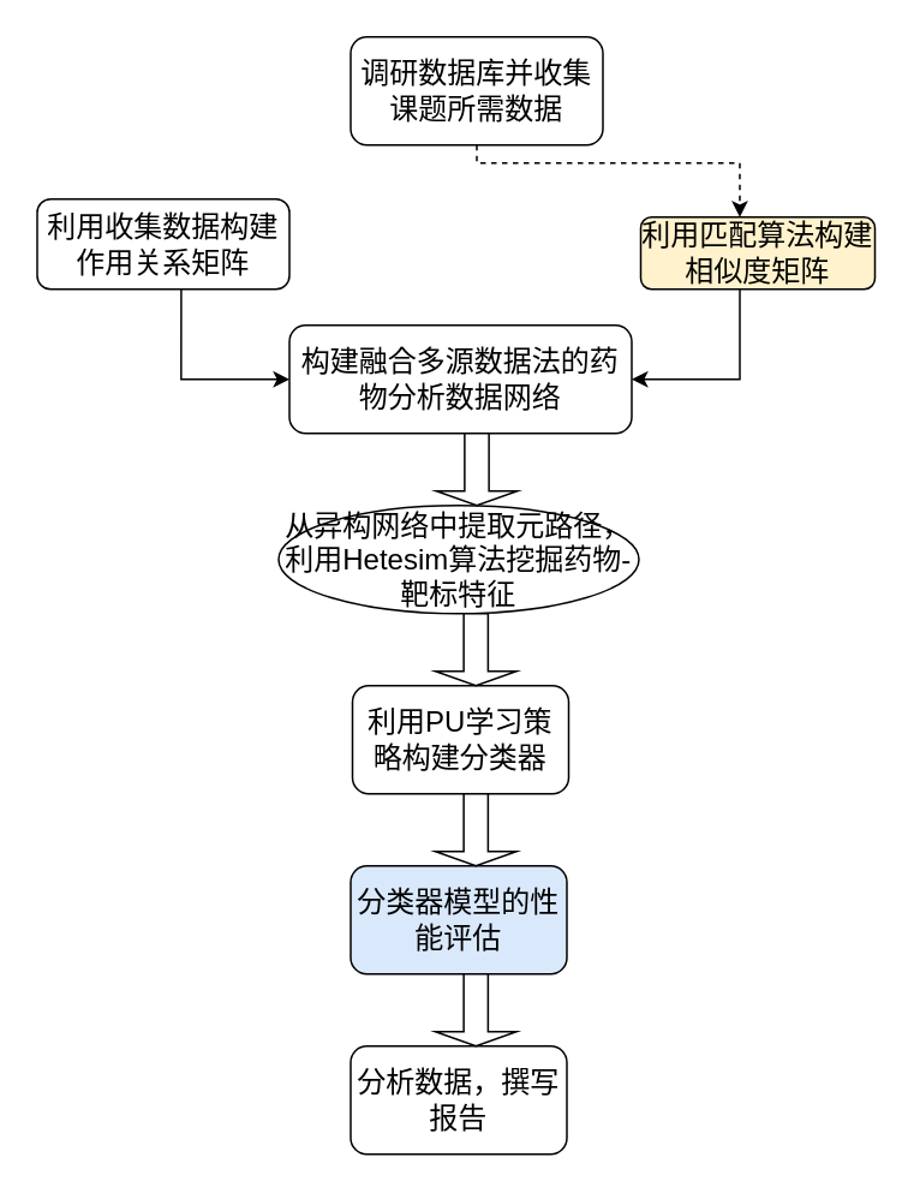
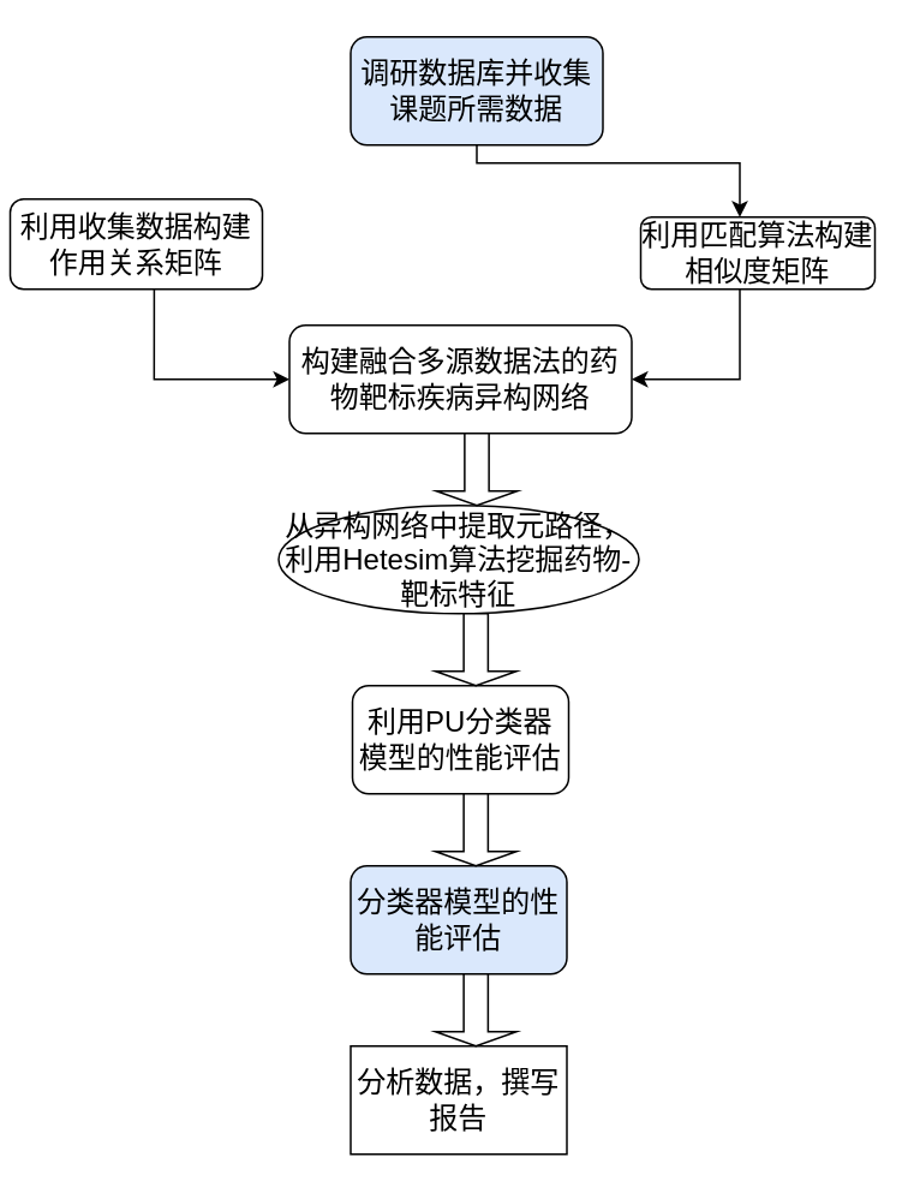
  <mxCell id="0" />
  <mxCell id="1" parent="0" />
- <mxCell id="2" style="edgeStyle=orthogonalEdgeStyle;rounded=0;orthogonalLoop=1;jettySize=auto;html=1;entryX=0.423;entryY=0;entryDx=0;entryDy=0;entryPerimeter=0;dashed=1;" edge="1" parent="1" source="3" target="7"><mxGeometry relative="1" as="geometry"><mxPoint x="410" y="107" as="targetPoint" /><Array as="points"><mxPoint x="264" y="90" /><mxPoint x="410" y="90" /></Array></mxGeometry></mxCell>
- <mxCell id="3" value="&lt;p style=&quot;margin-top: 0pt ; margin-bottom: 0pt ; margin-left: 0in ; direction: ltr ; unicode-bidi: embed ; word-break: normal&quot;&gt;&lt;span style=&quot;font-size: 12pt&quot;&gt;调研数据库并收集课题所需数据&lt;/span&gt;&lt;/p&gt;" style="rounded=1;whiteSpace=wrap;html=1;" vertex="1" parent="1"><mxGeometry x="194" y="20" width="140" height="60" as="geometry" /></mxCell>
+ <mxCell id="2" style="edgeStyle=orthogonalEdgeStyle;rounded=0;orthogonalLoop=1;jettySize=auto;html=1;entryX=0.423;entryY=0;entryDx=0;entryDy=0;entryPerimeter=0;" edge="1" parent="1" source="3" target="7"><mxGeometry relative="1" as="geometry"><mxPoint x="410" y="107" as="targetPoint" /><Array as="points"><mxPoint x="264" y="90" /><mxPoint x="410" y="90" /></Array></mxGeometry></mxCell>
+ <mxCell id="3" value="&lt;p style=&quot;margin-top: 0pt ; margin-bottom: 0pt ; margin-left: 0in ; direction: ltr ; unicode-bidi: embed ; word-break: normal&quot;&gt;&lt;span style=&quot;font-size: 12pt&quot;&gt;调研数据库并收集课题所需数据&lt;/span&gt;&lt;/p&gt;" style="rounded=1;whiteSpace=wrap;html=1;fillColor=#dae8fc;" vertex="1" parent="1"><mxGeometry x="194" y="20" width="140" height="60" as="geometry" /></mxCell>
  <mxCell id="4" style="edgeStyle=orthogonalEdgeStyle;rounded=0;orthogonalLoop=1;jettySize=auto;html=1;entryX=0;entryY=0.5;entryDx=0;entryDy=0;exitX=0.571;exitY=0.98;exitDx=0;exitDy=0;exitPerimeter=0;" edge="1" parent="1" source="5" target="8"><mxGeometry relative="1" as="geometry" /></mxCell>
- <mxCell id="5" value="&lt;p style=&quot;margin-top: 0pt ; margin-bottom: 0pt ; margin-left: 0in ; direction: ltr ; unicode-bidi: embed ; word-break: normal&quot;&gt;&lt;span style=&quot;font-size: 12pt&quot;&gt;利用收集数据构建作用关系矩阵&lt;/span&gt;&lt;/p&gt;" style="rounded=1;whiteSpace=wrap;html=1;" vertex="1" parent="1"><mxGeometry x="20" y="110" width="140" height="50" as="geometry" /></mxCell>
+ <mxCell id="5" value="&lt;p style=&quot;margin-top: 0pt ; margin-bottom: 0pt ; margin-left: 0in ; direction: ltr ; unicode-bidi: embed ; word-break: normal&quot;&gt;&lt;span style=&quot;font-size: 12pt&quot;&gt;利用收集数据构建作用关系矩阵&lt;/span&gt;&lt;/p&gt;" style="rounded=1;whiteSpace=wrap;html=1;" vertex="1" parent="1"><mxGeometry x="5" y="110" width="140" height="50" as="geometry" /></mxCell>
  <mxCell id="6" style="edgeStyle=orthogonalEdgeStyle;rounded=0;orthogonalLoop=1;jettySize=auto;html=1;entryX=1;entryY=0.5;entryDx=0;entryDy=0;" edge="1" parent="1" source="7" target="8"><mxGeometry relative="1" as="geometry"><Array as="points"><mxPoint x="410" y="210" /></Array></mxGeometry></mxCell>
- <mxCell id="7" value="&lt;p style=&quot;margin-top: 0pt ; margin-bottom: 0pt ; margin-left: 0in ; direction: ltr ; unicode-bidi: embed ; word-break: normal&quot;&gt;&lt;span style=&quot;font-size: 12pt&quot;&gt;利用匹配算法构建相似度矩阵&lt;/span&gt;&lt;/p&gt;" style="rounded=1;whiteSpace=wrap;html=1;fillColor=#fff2cc;" vertex="1" parent="1"><mxGeometry x="355" y="120" width="130" height="40" as="geometry" /></mxCell>
- <mxCell id="8" value="&lt;p style=&quot;margin-top: 0pt ; margin-bottom: 0pt ; margin-left: 0in ; direction: ltr ; unicode-bidi: embed ; word-break: normal&quot;&gt;&lt;span style=&quot;font-size: 12pt&quot;&gt;构建&lt;/span&gt;&lt;span style=&quot;font-size: 12pt&quot;&gt;融合多源数据法的&lt;/span&gt;&lt;span style=&quot;font-size: 12pt&quot;&gt;药物&lt;/span&gt;&lt;span style=&quot;font-size: 12pt&quot;&gt;分析数据&lt;/span&gt;&lt;span style=&quot;font-size: 12pt&quot;&gt;网络&lt;/span&gt;&lt;/p&gt;" style="rounded=1;whiteSpace=wrap;html=1;" vertex="1" parent="1"><mxGeometry x="160" y="180" width="190" height="60" as="geometry" /></mxCell>
+ <mxCell id="7" value="&lt;p style=&quot;margin-top: 0pt ; margin-bottom: 0pt ; margin-left: 0in ; direction: ltr ; unicode-bidi: embed ; word-break: normal&quot;&gt;&lt;span style=&quot;font-size: 12pt&quot;&gt;利用匹配算法构建相似度矩阵&lt;/span&gt;&lt;/p&gt;" style="rounded=1;whiteSpace=wrap;html=1;" vertex="1" parent="1"><mxGeometry x="355" y="120" width="130" height="40" as="geometry" /></mxCell>
+ <mxCell id="8" value="&lt;p style=&quot;margin-top: 0pt ; margin-bottom: 0pt ; margin-left: 0in ; direction: ltr ; unicode-bidi: embed ; word-break: normal&quot;&gt;&lt;span style=&quot;font-size: 12pt&quot;&gt;构建&lt;/span&gt;&lt;span style=&quot;font-size: 12pt&quot;&gt;融合多源数据法的&lt;/span&gt;&lt;span style=&quot;font-size: 12pt&quot;&gt;药物&lt;/span&gt;&lt;span style=&quot;font-size: 12pt&quot;&gt;靶标疾病异构&lt;/span&gt;&lt;span style=&quot;font-size: 12pt&quot;&gt;网络&lt;/span&gt;&lt;/p&gt;" style="rounded=1;whiteSpace=wrap;html=1;" vertex="1" parent="1"><mxGeometry x="160" y="180" width="190" height="60" as="geometry" /></mxCell>
  <mxCell id="9" value="&lt;p style=&quot;margin-top: 0pt ; margin-bottom: 0pt ; margin-left: 0in ; direction: ltr ; unicode-bidi: embed ; word-break: normal&quot;&gt;&lt;span style=&quot;font-size: 12pt&quot;&gt;从异构网络中提取元路径，利用&lt;/span&gt;&lt;span style=&quot;font-size: 12pt&quot;&gt;Hetesim&lt;/span&gt;&lt;span style=&quot;font-size: 12pt&quot;&gt;算法挖掘药物&lt;/span&gt;&lt;span style=&quot;font-size: 12pt&quot;&gt;-&lt;/span&gt;&lt;span style=&quot;font-size: 12pt&quot;&gt;靶标特征&lt;/span&gt;&lt;/p&gt;" style="ellipse;whiteSpace=wrap;html=1;" vertex="1" parent="1"><mxGeometry x="154" y="280" width="200" height="60" as="geometry" /></mxCell>
  <mxCell id="10" value="&lt;p style=&quot;margin-top: 0pt ; margin-bottom: 0pt ; margin-left: 0in ; direction: ltr ; unicode-bidi: embed ; word-break: normal&quot;&gt;&lt;span style=&quot;font-size: 12pt&quot;&gt;分类器模型的性能评估&lt;/span&gt;&lt;/p&gt;" style="rounded=1;whiteSpace=wrap;html=1;fillColor=#dae8fc;" vertex="1" parent="1"><mxGeometry x="194" y="480" width="120" height="60" as="geometry" /></mxCell>
- <mxCell id="11" value="&lt;p style=&quot;margin-top: 0pt ; margin-bottom: 0pt ; margin-left: 0in ; direction: ltr ; unicode-bidi: embed ; word-break: normal&quot;&gt;&lt;span style=&quot;font-size: 12pt&quot;&gt;利用&lt;/span&gt;&lt;span style=&quot;font-size: 12pt&quot;&gt;PU&lt;/span&gt;&lt;span style=&quot;font-size: 12pt&quot;&gt;学习策略构建分类器&lt;/span&gt;&lt;/p&gt;" style="rounded=1;whiteSpace=wrap;html=1;" vertex="1" parent="1"><mxGeometry x="195" y="380" width="120" height="60" as="geometry" /></mxCell>
- <mxCell id="12" value="&lt;p style=&quot;margin-top: 0pt ; margin-bottom: 0pt ; margin-left: 0in ; direction: ltr ; unicode-bidi: embed ; word-break: normal&quot;&gt;&lt;span style=&quot;font-size: 12pt&quot;&gt;分析数据，撰写报告&lt;/span&gt;&lt;/p&gt;" style="rounded=1;whiteSpace=wrap;html=1;" vertex="1" parent="1"><mxGeometry x="194" y="580" width="120" height="60" as="geometry" /></mxCell>
+ <mxCell id="11" value="&lt;p style=&quot;margin-top: 0pt ; margin-bottom: 0pt ; margin-left: 0in ; direction: ltr ; unicode-bidi: embed ; word-break: normal&quot;&gt;&lt;span style=&quot;font-size: 12pt&quot;&gt;利用&lt;/span&gt;&lt;span style=&quot;font-size: 12pt&quot;&gt;PU&lt;/span&gt;&lt;span style=&quot;font-size: 12pt&quot;&gt;分类器模型的性能评估&lt;/span&gt;&lt;/p&gt;" style="rounded=1;whiteSpace=wrap;html=1;" vertex="1" parent="1"><mxGeometry x="195" y="380" width="120" height="60" as="geometry" /></mxCell>
+ <mxCell id="12" value="&lt;p style=&quot;margin-top: 0pt ; margin-bottom: 0pt ; margin-left: 0in ; direction: ltr ; unicode-bidi: embed ; word-break: normal&quot;&gt;&lt;span style=&quot;font-size: 12pt&quot;&gt;分析数据，撰写报告&lt;/span&gt;&lt;/p&gt;" style="whiteSpace=wrap;html=1;rounded=0;" vertex="1" parent="1"><mxGeometry x="194" y="580" width="120" height="60" as="geometry" /></mxCell>
  <mxCell id="13" value="" style="shape=singleArrow;direction=south;whiteSpace=wrap;html=1;" vertex="1" parent="1"><mxGeometry x="241.5" y="240" width="45" height="40" as="geometry" /></mxCell>
  <mxCell id="14" value="" style="shape=singleArrow;direction=south;whiteSpace=wrap;html=1;" vertex="1" parent="1"><mxGeometry x="241" y="340" width="45" height="40" as="geometry" /></mxCell>
  <mxCell id="15" value="" style="shape=singleArrow;direction=south;whiteSpace=wrap;html=1;" vertex="1" parent="1"><mxGeometry x="241" y="440" width="45" height="40" as="geometry" /></mxCell>
  <mxCell id="16" value="" style="shape=singleArrow;direction=south;whiteSpace=wrap;html=1;" vertex="1" parent="1"><mxGeometry x="241" y="540" width="45" height="40" as="geometry" /></mxCell>
